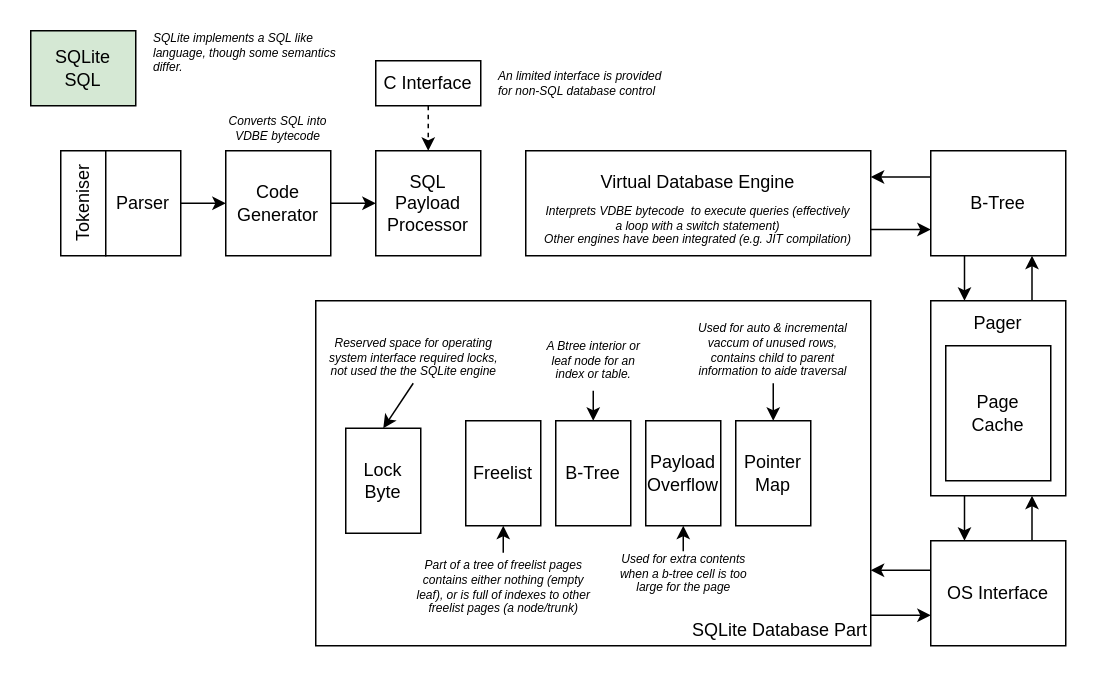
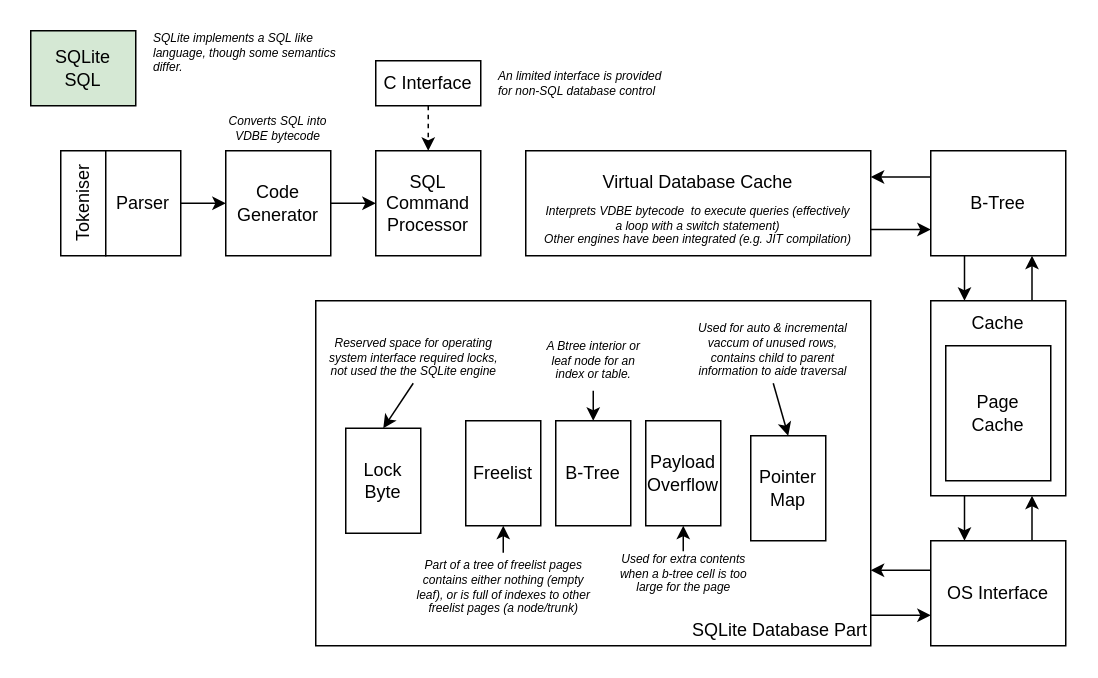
  <mxCell id="0" />
  <mxCell id="1" parent="0" />
  <mxCell id="2" value="" style="rounded=0;whiteSpace=wrap;html=1;fontSize=8;" vertex="1" parent="1"><mxGeometry x="210" y="200" width="370" height="230" as="geometry" /></mxCell>
  <mxCell id="3" value="SQLite &lt;br&gt;SQL" style="rounded=0;whiteSpace=wrap;html=1;fillColor=#d5e8d4;" vertex="1" parent="1"><mxGeometry x="20" y="20" width="70" height="50" as="geometry" /></mxCell>
  <mxCell id="4" value="Tokeniser" style="rounded=0;whiteSpace=wrap;html=1;horizontal=0;" vertex="1" parent="1"><mxGeometry x="40" y="100" width="30" height="70" as="geometry" /></mxCell>
  <mxCell id="5" style="edgeStyle=none;html=1;exitX=1;exitY=0.5;exitDx=0;exitDy=0;entryX=0;entryY=0.5;entryDx=0;entryDy=0;" edge="1" parent="1" source="6" target="8"><mxGeometry relative="1" as="geometry" /></mxCell>
  <mxCell id="6" value="Parser" style="rounded=0;whiteSpace=wrap;html=1;" vertex="1" parent="1"><mxGeometry x="70" y="100" width="50" height="70" as="geometry" /></mxCell>
  <mxCell id="7" style="edgeStyle=none;html=1;exitX=1;exitY=0.5;exitDx=0;exitDy=0;entryX=0;entryY=0.5;entryDx=0;entryDy=0;" edge="1" parent="1" source="8" target="11"><mxGeometry relative="1" as="geometry" /></mxCell>
  <mxCell id="8" value="Code Generator" style="rounded=0;whiteSpace=wrap;html=1;" vertex="1" parent="1"><mxGeometry x="150" y="100" width="70" height="70" as="geometry" /></mxCell>
  <mxCell id="9" style="edgeStyle=none;html=1;exitX=0.5;exitY=1;exitDx=0;exitDy=0;entryX=0.5;entryY=0;entryDx=0;entryDy=0;dashed=1;" edge="1" parent="1" source="10" target="11"><mxGeometry relative="1" as="geometry" /></mxCell>
  <mxCell id="10" value="C Interface" style="rounded=0;whiteSpace=wrap;html=1;" vertex="1" parent="1"><mxGeometry x="250" y="40" width="70" height="30" as="geometry" /></mxCell>
- <mxCell id="11" value="SQL Payload Processor" style="rounded=0;whiteSpace=wrap;html=1;" vertex="1" parent="1"><mxGeometry x="250" y="100" width="70" height="70" as="geometry" /></mxCell>
+ <mxCell id="11" value="SQL Command Processor" style="rounded=0;whiteSpace=wrap;html=1;" vertex="1" parent="1"><mxGeometry x="250" y="100" width="70" height="70" as="geometry" /></mxCell>
  <mxCell id="12" style="edgeStyle=none;html=1;exitX=0.25;exitY=1;exitDx=0;exitDy=0;entryX=0.25;entryY=0;entryDx=0;entryDy=0;fontSize=12;" edge="1" parent="1" source="14" target="34"><mxGeometry relative="1" as="geometry" /></mxCell>
  <mxCell id="13" style="edgeStyle=none;html=1;exitX=0.75;exitY=0;exitDx=0;exitDy=0;entryX=0.75;entryY=1;entryDx=0;entryDy=0;fontSize=12;" edge="1" parent="1" source="14" target="39"><mxGeometry relative="1" as="geometry" /></mxCell>
  <mxCell id="14" value="" style="rounded=0;whiteSpace=wrap;html=1;" vertex="1" parent="1"><mxGeometry x="620" y="200" width="90" height="130" as="geometry" /></mxCell>
  <mxCell id="15" value="Lock&lt;br&gt;Byte" style="rounded=0;whiteSpace=wrap;html=1;" vertex="1" parent="1"><mxGeometry x="230" y="285" width="50" height="70" as="geometry" /></mxCell>
  <mxCell id="16" value="Freelist" style="rounded=0;whiteSpace=wrap;html=1;" vertex="1" parent="1"><mxGeometry x="310" y="280" width="50" height="70" as="geometry" /></mxCell>
  <mxCell id="17" value="B-Tree" style="rounded=0;whiteSpace=wrap;html=1;" vertex="1" parent="1"><mxGeometry x="370" y="280" width="50" height="70" as="geometry" /></mxCell>
  <mxCell id="18" value="Payload&lt;br&gt;Overflow" style="rounded=0;whiteSpace=wrap;html=1;" vertex="1" parent="1"><mxGeometry x="430" y="280" width="50" height="70" as="geometry" /></mxCell>
- <mxCell id="19" value="Pointer&lt;br&gt;Map" style="rounded=0;whiteSpace=wrap;html=1;" vertex="1" parent="1"><mxGeometry x="490" y="280" width="50" height="70" as="geometry" /></mxCell>
+ <mxCell id="19" value="Pointer&lt;br&gt;Map" style="rounded=0;whiteSpace=wrap;html=1;" vertex="1" parent="1"><mxGeometry x="500" y="290" width="50" height="70" as="geometry" /></mxCell>
  <mxCell id="20" style="edgeStyle=none;html=1;exitX=0.5;exitY=1;exitDx=0;exitDy=0;entryX=0.5;entryY=0;entryDx=0;entryDy=0;fontSize=8;" edge="1" parent="1" source="21" target="17"><mxGeometry relative="1" as="geometry" /></mxCell>
  <mxCell id="21" value="A Btree interior or leaf node for an index or table." style="text;html=1;strokeColor=none;fillColor=none;align=center;verticalAlign=middle;whiteSpace=wrap;rounded=0;fontSize=8;fontStyle=2" vertex="1" parent="1"><mxGeometry x="357.5" y="220" width="75" height="40" as="geometry" /></mxCell>
  <mxCell id="22" style="edgeStyle=none;html=1;exitX=0.5;exitY=0;exitDx=0;exitDy=0;entryX=0.5;entryY=1;entryDx=0;entryDy=0;fontSize=8;" edge="1" parent="1" source="23" target="18"><mxGeometry relative="1" as="geometry" /></mxCell>
  <mxCell id="23" value="Used for extra contents when a b-tree cell is too large for the page" style="text;html=1;strokeColor=none;fillColor=none;align=center;verticalAlign=middle;whiteSpace=wrap;rounded=0;fontSize=8;fontStyle=2" vertex="1" parent="1"><mxGeometry x="408.75" y="367" width="92.5" height="30" as="geometry" /></mxCell>
  <mxCell id="24" style="edgeStyle=none;html=1;exitX=0.5;exitY=1;exitDx=0;exitDy=0;entryX=0.5;entryY=0;entryDx=0;entryDy=0;fontSize=8;" edge="1" parent="1" source="25" target="19"><mxGeometry relative="1" as="geometry" /></mxCell>
  <mxCell id="25" value="Used for auto &amp;amp; incremental vaccum of unused rows, contains child to parent information to aide traversal" style="text;html=1;strokeColor=none;fillColor=none;align=center;verticalAlign=middle;whiteSpace=wrap;rounded=0;fontSize=8;fontStyle=2" vertex="1" parent="1"><mxGeometry x="460" y="210" width="110" height="45" as="geometry" /></mxCell>
  <mxCell id="26" style="edgeStyle=none;html=1;exitX=0.5;exitY=0;exitDx=0;exitDy=0;entryX=0.5;entryY=1;entryDx=0;entryDy=0;fontSize=8;" edge="1" parent="1" source="27" target="16"><mxGeometry relative="1" as="geometry" /></mxCell>
  <mxCell id="27" value="Part of a tree of freelist pages contains either nothing (empty leaf), or is full of indexes to other freelist pages (a node/trunk)" style="text;html=1;strokeColor=none;fillColor=none;align=center;verticalAlign=middle;whiteSpace=wrap;rounded=0;fontSize=8;fontStyle=2" vertex="1" parent="1"><mxGeometry x="273.75" y="368" width="122.5" height="45" as="geometry" /></mxCell>
  <mxCell id="28" style="edgeStyle=none;html=1;exitX=0.5;exitY=1;exitDx=0;exitDy=0;entryX=0.5;entryY=0;entryDx=0;entryDy=0;fontSize=8;" edge="1" parent="1" source="29" target="15"><mxGeometry relative="1" as="geometry" /></mxCell>
  <mxCell id="29" value="Reserved space for operating system interface required locks, not used the the SQLite engine" style="text;html=1;strokeColor=none;fillColor=none;align=center;verticalAlign=middle;whiteSpace=wrap;rounded=0;fontSize=8;fontStyle=2" vertex="1" parent="1"><mxGeometry x="213.75" y="220" width="122.5" height="35" as="geometry" /></mxCell>
  <mxCell id="30" value="" style="endArrow=classic;html=1;fontSize=8;" edge="1" parent="1"><mxGeometry width="50" height="50" relative="1" as="geometry"><mxPoint x="620" y="379.66" as="sourcePoint" /><mxPoint x="580" y="379.66" as="targetPoint" /></mxGeometry></mxCell>
  <mxCell id="31" value="" style="endArrow=classic;html=1;fontSize=8;" edge="1" parent="1"><mxGeometry width="50" height="50" relative="1" as="geometry"><mxPoint x="580" y="409.66" as="sourcePoint" /><mxPoint x="620" y="409.66" as="targetPoint" /></mxGeometry></mxCell>
  <mxCell id="32" value="SQLite Database Part" style="text;html=1;strokeColor=none;fillColor=none;align=right;verticalAlign=middle;whiteSpace=wrap;rounded=0;fontSize=12;" vertex="1" parent="1"><mxGeometry x="440" y="410" width="140" height="20" as="geometry" /></mxCell>
  <mxCell id="33" style="edgeStyle=none;html=1;exitX=0.75;exitY=0;exitDx=0;exitDy=0;entryX=0.75;entryY=1;entryDx=0;entryDy=0;fontSize=12;" edge="1" parent="1" source="34" target="14"><mxGeometry relative="1" as="geometry" /></mxCell>
  <mxCell id="34" value="OS Interface" style="rounded=0;whiteSpace=wrap;html=1;" vertex="1" parent="1"><mxGeometry x="620" y="360" width="90" height="70" as="geometry" /></mxCell>
  <mxCell id="35" value="Page&lt;br&gt;Cache" style="rounded=0;whiteSpace=wrap;html=1;" vertex="1" parent="1"><mxGeometry x="630" y="230" width="70" height="90" as="geometry" /></mxCell>
- <mxCell id="36" value="Pager" style="text;html=1;strokeColor=none;fillColor=none;align=center;verticalAlign=middle;whiteSpace=wrap;rounded=0;fontSize=12;" vertex="1" parent="1"><mxGeometry x="635" y="200" width="60" height="30" as="geometry" /></mxCell>
+ <mxCell id="36" value="Cache" style="text;html=1;strokeColor=none;fillColor=none;align=center;verticalAlign=middle;whiteSpace=wrap;rounded=0;fontSize=12;" vertex="1" parent="1"><mxGeometry x="635" y="200" width="60" height="30" as="geometry" /></mxCell>
  <mxCell id="37" style="edgeStyle=none;html=1;exitX=0.25;exitY=1;exitDx=0;exitDy=0;entryX=0.25;entryY=0;entryDx=0;entryDy=0;fontSize=12;" edge="1" parent="1" source="39" target="14"><mxGeometry relative="1" as="geometry" /></mxCell>
  <mxCell id="38" style="edgeStyle=none;html=1;exitX=0;exitY=0.25;exitDx=0;exitDy=0;entryX=1;entryY=0.25;entryDx=0;entryDy=0;fontSize=12;" edge="1" parent="1" source="39" target="41"><mxGeometry relative="1" as="geometry" /></mxCell>
  <mxCell id="39" value="B-Tree" style="rounded=0;whiteSpace=wrap;html=1;" vertex="1" parent="1"><mxGeometry x="620" y="100" width="90" height="70" as="geometry" /></mxCell>
  <mxCell id="40" style="edgeStyle=none;html=1;exitX=1;exitY=0.75;exitDx=0;exitDy=0;entryX=0;entryY=0.75;entryDx=0;entryDy=0;fontSize=12;" edge="1" parent="1" source="41" target="39"><mxGeometry relative="1" as="geometry" /></mxCell>
- <mxCell id="41" value="Virtual Database Engine&lt;br&gt;&lt;br&gt;&lt;br&gt;" style="rounded=0;whiteSpace=wrap;html=1;" vertex="1" parent="1"><mxGeometry x="350" y="100" width="230" height="70" as="geometry" /></mxCell>
+ <mxCell id="41" value="Virtual Database Cache&lt;br&gt;&lt;br&gt;&lt;br&gt;" style="rounded=0;whiteSpace=wrap;html=1;" vertex="1" parent="1"><mxGeometry x="350" y="100" width="230" height="70" as="geometry" /></mxCell>
  <mxCell id="42" value="Interprets VDBE bytecode&amp;nbsp; to execute queries (effectively a loop with a switch statement)&lt;br&gt;Other engines have been integrated (e.g. JIT compilation)" style="text;html=1;strokeColor=none;fillColor=none;align=center;verticalAlign=middle;whiteSpace=wrap;rounded=0;fontSize=8;fontStyle=2" vertex="1" parent="1"><mxGeometry x="360" y="130" width="210" height="40" as="geometry" /></mxCell>
  <mxCell id="43" value="An limited interface is provided &lt;br&gt;for non-SQL database control" style="text;html=1;strokeColor=none;fillColor=none;align=left;verticalAlign=middle;whiteSpace=wrap;rounded=0;fontSize=8;fontStyle=2" vertex="1" parent="1"><mxGeometry x="330" y="40" width="130" height="30" as="geometry" /></mxCell>
  <mxCell id="44" value="SQLite implements a SQL like language, though some semantics differ." style="text;html=1;strokeColor=none;fillColor=none;align=left;verticalAlign=middle;whiteSpace=wrap;rounded=0;fontSize=8;fontStyle=2" vertex="1" parent="1"><mxGeometry x="100" y="20" width="130" height="30" as="geometry" /></mxCell>
  <mxCell id="45" value="Converts SQL into VDBE bytecode&lt;br&gt;" style="text;html=1;strokeColor=none;fillColor=none;align=center;verticalAlign=middle;whiteSpace=wrap;rounded=0;fontSize=8;fontStyle=2" vertex="1" parent="1"><mxGeometry x="140" y="70" width="90" height="30" as="geometry" /></mxCell>
